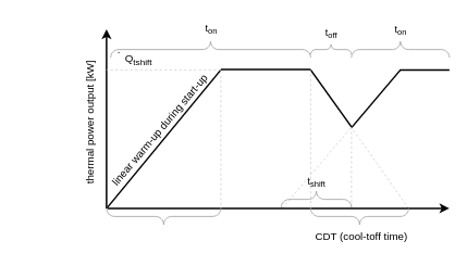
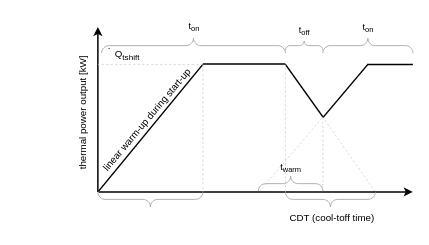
  <mxCell id="0" />
  <mxCell id="1" parent="0" />
  <mxCell id="2" value="" style="endArrow=none;html=1;rounded=0;strokeWidth=1;fontSize=13;startArrow=none;startFill=0;dashed=1;strokeColor=#CCCCCC;" edge="1" parent="1"><mxGeometry width="50" height="50" relative="1" as="geometry"><mxPoint x="345" y="255" as="sourcePoint" /><mxPoint x="490" y="85" as="targetPoint" /></mxGeometry></mxCell>
  <mxCell id="3" value="" style="endArrow=none;html=1;rounded=0;strokeWidth=1;fontSize=13;startArrow=none;startFill=0;dashed=1;strokeColor=#CCCCCC;" edge="1" parent="1"><mxGeometry width="50" height="50" relative="1" as="geometry"><mxPoint x="500" y="255" as="sourcePoint" /><mxPoint x="381" y="86" as="targetPoint" /></mxGeometry></mxCell>
  <mxCell id="4" value="" style="endArrow=none;html=1;rounded=0;strokeWidth=2;startArrow=classic;startFill=1;" parent="1" edge="1"><mxGeometry width="50" height="50" relative="1" as="geometry"><mxPoint x="130" y="35" as="sourcePoint" /><mxPoint x="130" y="255" as="targetPoint" /></mxGeometry></mxCell>
  <mxCell id="5" value="" style="endArrow=none;html=1;rounded=0;strokeWidth=2;startArrow=classic;startFill=1;" parent="1" edge="1"><mxGeometry width="50" height="50" relative="1" as="geometry"><mxPoint x="550" y="255" as="sourcePoint" /><mxPoint x="131" y="255" as="targetPoint" /></mxGeometry></mxCell>
  <mxCell id="6" value="thermal power output [kW]" style="text;html=1;align=center;verticalAlign=middle;resizable=0;points=[];autosize=1;strokeColor=none;fillColor=none;rotation=-90;fontSize=13;" parent="1" vertex="1"><mxGeometry x="20" y="135" width="180" height="30" as="geometry" /></mxCell>
  <mxCell id="7" value="" style="endArrow=none;html=1;rounded=0;strokeWidth=2;fontSize=13;" parent="1" edge="1"><mxGeometry width="50" height="50" relative="1" as="geometry"><mxPoint x="131" y="254" as="sourcePoint" /><mxPoint x="270" y="85" as="targetPoint" /></mxGeometry></mxCell>
  <mxCell id="8" value="" style="endArrow=none;html=1;rounded=0;strokeWidth=1;fontSize=13;dashed=1;strokeColor=#CCCCCC;" parent="1" edge="1"><mxGeometry width="50" height="50" relative="1" as="geometry"><mxPoint x="270" y="86" as="sourcePoint" /><mxPoint x="270" y="255" as="targetPoint" /></mxGeometry></mxCell>
  <mxCell id="9" value="Q&lt;sub&gt;tshift&lt;/sub&gt;" style="text;html=1;align=center;verticalAlign=middle;resizable=0;points=[];autosize=1;strokeColor=none;fillColor=none;fontSize=13;" parent="1" vertex="1"><mxGeometry x="129" y="58" width="80" height="30" as="geometry" /></mxCell>
  <mxCell id="10" value="linear warm-up during start-up" style="text;html=1;align=center;verticalAlign=middle;resizable=0;points=[];autosize=1;strokeColor=none;fillColor=none;fontSize=13;rotation=-50;" parent="1" vertex="1"><mxGeometry x="95" y="144" width="200" height="30" as="geometry" /></mxCell>
  <mxCell id="11" value="." style="text;html=1;align=center;verticalAlign=middle;resizable=0;points=[];autosize=1;strokeColor=none;fillColor=none;fontSize=13;" parent="1" vertex="1"><mxGeometry x="130" y="45" width="30" height="30" as="geometry" /></mxCell>
  <mxCell id="12" value="" style="endArrow=none;html=1;rounded=0;strokeWidth=1;fontSize=13;dashed=1;strokeColor=#CCCCCC;" parent="1" edge="1"><mxGeometry width="50" height="50" relative="1" as="geometry"><mxPoint x="270" y="85" as="sourcePoint" /><mxPoint x="130" y="85" as="targetPoint" /></mxGeometry></mxCell>
  <mxCell id="13" value="" style="endArrow=none;html=1;rounded=0;strokeWidth=2;fontSize=13;startArrow=none;startFill=0;" parent="1" edge="1"><mxGeometry width="50" height="50" relative="1" as="geometry"><mxPoint x="380" y="84.65" as="sourcePoint" /><mxPoint x="270" y="84.65" as="targetPoint" /></mxGeometry></mxCell>
  <mxCell id="14" value="" style="endArrow=none;html=1;rounded=0;strokeWidth=2;fontSize=13;startArrow=none;startFill=0;" edge="1" parent="1"><mxGeometry width="50" height="50" relative="1" as="geometry"><mxPoint x="430" y="155" as="sourcePoint" /><mxPoint x="380" y="85" as="targetPoint" /></mxGeometry></mxCell>
  <mxCell id="15" value="" style="endArrow=none;html=1;rounded=0;strokeWidth=2;fontSize=13;" edge="1" parent="1"><mxGeometry width="50" height="50" relative="1" as="geometry"><mxPoint x="430" y="156" as="sourcePoint" /><mxPoint x="490" y="85" as="targetPoint" /></mxGeometry></mxCell>
  <mxCell id="16" value="" style="endArrow=none;html=1;rounded=0;strokeWidth=2;fontSize=13;startArrow=none;startFill=0;" edge="1" parent="1"><mxGeometry width="50" height="50" relative="1" as="geometry"><mxPoint x="550" y="85" as="sourcePoint" /><mxPoint x="489" y="85" as="targetPoint" /></mxGeometry></mxCell>
  <mxCell id="17" value="" style="endArrow=none;html=1;rounded=0;strokeWidth=1;fontSize=13;startArrow=none;startFill=0;dashed=1;strokeColor=#CCCCCC;" edge="1" parent="1"><mxGeometry width="50" height="50" relative="1" as="geometry"><mxPoint x="380" y="255" as="sourcePoint" /><mxPoint x="380" y="86" as="targetPoint" /></mxGeometry></mxCell>
  <mxCell id="18" value="CDT (cool-toff time)" style="text;html=1;align=center;verticalAlign=middle;resizable=0;points=[];autosize=1;strokeColor=none;fillColor=none;fontSize=13;" vertex="1" parent="1"><mxGeometry x="367" y="274" width="150" height="30" as="geometry" /></mxCell>
  <mxCell id="19" value="" style="verticalLabelPosition=bottom;shadow=0;dashed=0;align=center;html=1;verticalAlign=top;strokeWidth=1;shape=mxgraph.mockup.markup.curlyBrace;strokeColor=#999999;rotation=-180;" vertex="1" parent="1"><mxGeometry x="130" y="255" width="140" height="20" as="geometry" /></mxCell>
  <mxCell id="20" value="" style="verticalLabelPosition=bottom;shadow=0;dashed=0;align=center;html=1;verticalAlign=top;strokeWidth=1;shape=mxgraph.mockup.markup.curlyBrace;strokeColor=#999999;rotation=-180;" vertex="1" parent="1"><mxGeometry x="380" y="255" width="120" height="20" as="geometry" /></mxCell>
  <mxCell id="21" value="" style="endArrow=none;html=1;rounded=0;strokeWidth=1;fontSize=13;dashed=1;strokeColor=#CCCCCC;" edge="1" parent="1"><mxGeometry width="50" height="50" relative="1" as="geometry"><mxPoint x="430" y="155" as="sourcePoint" /><mxPoint x="430" y="255" as="targetPoint" /></mxGeometry></mxCell>
  <mxCell id="22" value="" style="verticalLabelPosition=bottom;shadow=0;dashed=0;align=center;html=1;verticalAlign=top;strokeWidth=1;shape=mxgraph.mockup.markup.curlyBrace;strokeColor=#999999;rotation=0;" vertex="1" parent="1"><mxGeometry x="344" y="234" width="86" height="20" as="geometry" /></mxCell>
- <mxCell id="23" value="t&lt;sub&gt;shift&lt;/sub&gt;" style="text;html=1;align=center;verticalAlign=middle;resizable=0;points=[];autosize=1;strokeColor=none;fillColor=none;" vertex="1" parent="1"><mxGeometry x="362" y="208" width="50" height="30" as="geometry" /></mxCell>
+ <mxCell id="23" value="t&lt;sub&gt;warm&lt;/sub&gt;" style="text;html=1;align=center;verticalAlign=middle;resizable=0;points=[];autosize=1;strokeColor=none;fillColor=none;" vertex="1" parent="1"><mxGeometry x="362" y="208" width="50" height="30" as="geometry" /></mxCell>
  <mxCell id="24" value="" style="verticalLabelPosition=bottom;shadow=0;dashed=0;align=center;html=1;verticalAlign=top;strokeWidth=1;shape=mxgraph.mockup.markup.curlyBrace;strokeColor=#999999;rotation=0;" vertex="1" parent="1"><mxGeometry x="135" y="50" width="245" height="20" as="geometry" /></mxCell>
  <mxCell id="25" value="" style="verticalLabelPosition=bottom;shadow=0;dashed=0;align=center;html=1;verticalAlign=top;strokeWidth=1;shape=mxgraph.mockup.markup.curlyBrace;strokeColor=#999999;rotation=0;" vertex="1" parent="1"><mxGeometry x="380" y="50" width="50" height="20" as="geometry" /></mxCell>
  <mxCell id="26" value="" style="verticalLabelPosition=bottom;shadow=0;dashed=0;align=center;html=1;verticalAlign=top;strokeWidth=1;shape=mxgraph.mockup.markup.curlyBrace;strokeColor=#999999;rotation=0;" vertex="1" parent="1"><mxGeometry x="430" y="50" width="120" height="20" as="geometry" /></mxCell>
  <mxCell id="27" value="t&lt;sub&gt;on&lt;/sub&gt;" style="text;html=1;align=center;verticalAlign=middle;resizable=0;points=[];autosize=1;strokeColor=none;fillColor=none;" vertex="1" parent="1"><mxGeometry x="237.5" y="20" width="40" height="30" as="geometry" /></mxCell>
  <mxCell id="28" value="t&lt;sub&gt;on&lt;/sub&gt;" style="text;html=1;align=center;verticalAlign=middle;resizable=0;points=[];autosize=1;strokeColor=none;fillColor=none;" vertex="1" parent="1"><mxGeometry x="470" y="21" width="40" height="30" as="geometry" /></mxCell>
  <mxCell id="29" value="t&lt;sub&gt;off&lt;/sub&gt;" style="text;html=1;align=center;verticalAlign=middle;resizable=0;points=[];autosize=1;strokeColor=none;fillColor=none;" vertex="1" parent="1"><mxGeometry x="385" y="25" width="40" height="30" as="geometry" /></mxCell>
